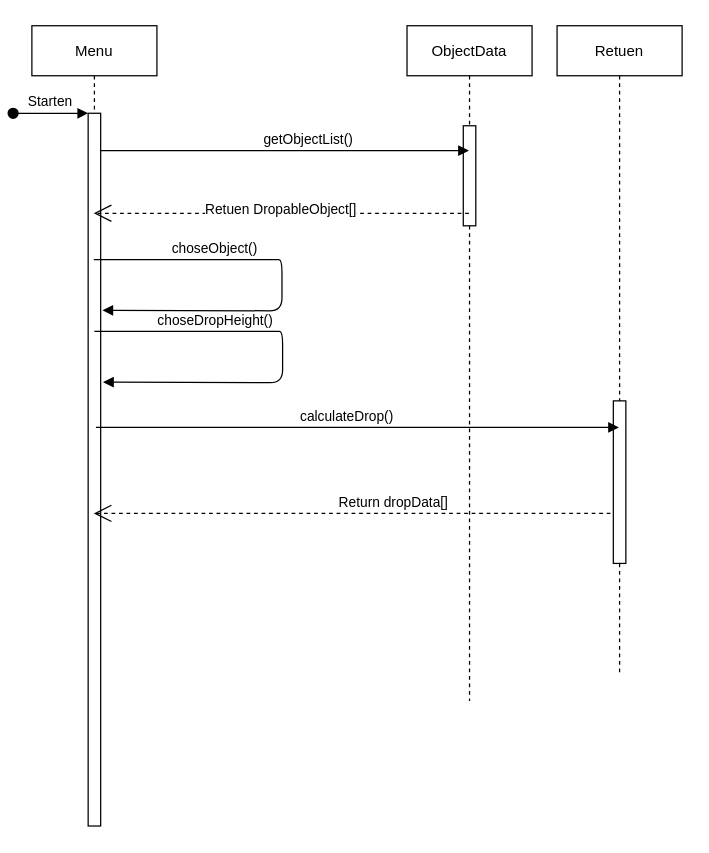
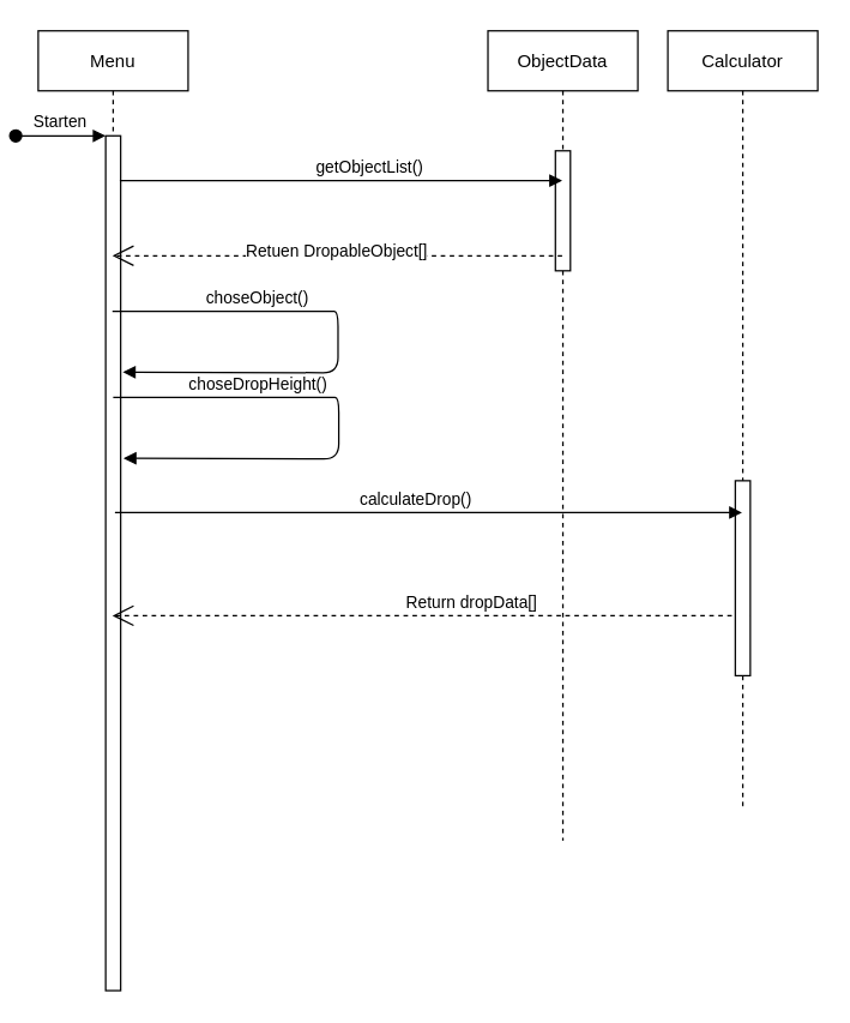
  <mxCell id="0" />
  <mxCell id="1" parent="0" />
  <mxCell id="2" value="Menu" style="shape=umlLifeline;perimeter=lifelinePerimeter;container=1;collapsible=0;recursiveResize=0;rounded=0;shadow=0;strokeWidth=1;" vertex="1" parent="1"><mxGeometry x="20" y="20" width="100" height="640" as="geometry" /></mxCell>
  <mxCell id="3" value="" style="points=[];perimeter=orthogonalPerimeter;rounded=0;shadow=0;strokeWidth=1;" vertex="1" parent="2"><mxGeometry x="45" y="70" width="10" height="570" as="geometry" /></mxCell>
  <mxCell id="4" value="Starten" style="verticalAlign=bottom;startArrow=oval;endArrow=block;startSize=8;shadow=0;strokeWidth=1;" edge="1" parent="2" target="3"><mxGeometry relative="1" as="geometry"><mxPoint x="-15" y="70" as="sourcePoint" /></mxGeometry></mxCell>
  <mxCell id="5" value="ObjectData" style="shape=umlLifeline;perimeter=lifelinePerimeter;container=1;collapsible=0;recursiveResize=0;rounded=0;shadow=0;strokeWidth=1;" vertex="1" parent="1"><mxGeometry x="320" y="20" width="100" height="540" as="geometry" /></mxCell>
  <mxCell id="6" value="" style="points=[];perimeter=orthogonalPerimeter;rounded=0;shadow=0;strokeWidth=1;" vertex="1" parent="5"><mxGeometry x="45" y="80" width="10" height="80" as="geometry" /></mxCell>
  <mxCell id="7" value="" style="endArrow=open;dashed=1;endFill=0;endSize=12;html=1;rounded=0;" edge="1" parent="5" target="2"><mxGeometry width="160" relative="1" as="geometry"><mxPoint x="174.67" y="390" as="sourcePoint" /><mxPoint x="55.003" y="390" as="targetPoint" /><Array as="points"><mxPoint x="135.17" y="390" /></Array></mxGeometry></mxCell>
  <mxCell id="8" value="Return dropData[]" style="edgeLabel;html=1;align=center;verticalAlign=middle;resizable=0;points=[];" vertex="1" connectable="0" parent="7"><mxGeometry x="-0.146" y="-5" relative="1" as="geometry"><mxPoint x="-4" y="-5" as="offset" /></mxGeometry></mxCell>
  <mxCell id="9" value="" style="endArrow=open;dashed=1;endFill=0;endSize=12;html=1;rounded=0;" edge="1" parent="1" source="5" target="2"><mxGeometry width="160" relative="1" as="geometry"><mxPoint x="300" y="190" as="sourcePoint" /><mxPoint x="270" y="170" as="targetPoint" /><Array as="points"><mxPoint x="330" y="170" /></Array></mxGeometry></mxCell>
  <mxCell id="10" value="Retuen DropableObject[]" style="edgeLabel;html=1;align=center;verticalAlign=middle;resizable=0;points=[];" vertex="1" connectable="0" parent="9"><mxGeometry x="0.005" y="-4" relative="1" as="geometry"><mxPoint as="offset" /></mxGeometry></mxCell>
- <mxCell id="11" value="Retuen" style="shape=umlLifeline;perimeter=lifelinePerimeter;container=1;collapsible=0;recursiveResize=0;rounded=0;shadow=0;strokeWidth=1;" vertex="1" parent="1"><mxGeometry x="440" y="20" width="100" height="520" as="geometry" /></mxCell>
+ <mxCell id="11" value="Calculator" style="shape=umlLifeline;perimeter=lifelinePerimeter;container=1;collapsible=0;recursiveResize=0;rounded=0;shadow=0;strokeWidth=1;" vertex="1" parent="1"><mxGeometry x="440" y="20" width="100" height="520" as="geometry" /></mxCell>
  <mxCell id="12" value="" style="points=[];perimeter=orthogonalPerimeter;rounded=0;shadow=0;strokeWidth=1;" vertex="1" parent="11"><mxGeometry x="45" y="300" width="10" height="130" as="geometry" /></mxCell>
  <mxCell id="13" value="choseObject()" style="verticalAlign=bottom;endArrow=block;shadow=0;strokeWidth=1;entryX=0.564;entryY=0.454;entryDx=0;entryDy=0;entryPerimeter=0;" edge="1" parent="1"><mxGeometry x="-0.426" relative="1" as="geometry"><mxPoint x="69.5" y="207" as="sourcePoint" /><mxPoint x="76.4" y="247.56" as="targetPoint" /><mxPoint x="1" as="offset" /><Array as="points"><mxPoint x="170" y="207" /><mxPoint x="210" y="207" /><mxPoint x="220" y="207" /><mxPoint x="220" y="248" /></Array></mxGeometry></mxCell>
  <mxCell id="14" value="calculateDrop()" style="verticalAlign=bottom;endArrow=block;shadow=0;strokeWidth=1;exitX=0.512;exitY=0.502;exitDx=0;exitDy=0;exitPerimeter=0;" edge="1" parent="1" source="2" target="11"><mxGeometry x="-0.039" relative="1" as="geometry"><mxPoint x="373.07" y="338.88" as="sourcePoint" /><mxPoint x="365" y="410" as="targetPoint" /><mxPoint as="offset" /></mxGeometry></mxCell>
  <mxCell id="15" value="getObjectList()" style="verticalAlign=bottom;endArrow=block;shadow=0;strokeWidth=1;exitX=0.544;exitY=0.156;exitDx=0;exitDy=0;exitPerimeter=0;" edge="1" parent="1" source="2" target="5"><mxGeometry x="0.13" relative="1" as="geometry"><mxPoint x="255" y="120" as="sourcePoint" /><mxPoint x="370" y="120" as="targetPoint" /><mxPoint as="offset" /></mxGeometry></mxCell>
  <mxCell id="16" value="choseDropHeight()" style="verticalAlign=bottom;endArrow=block;shadow=0;strokeWidth=1;entryX=0.564;entryY=0.454;entryDx=0;entryDy=0;entryPerimeter=0;" edge="1" parent="1"><mxGeometry x="-0.426" relative="1" as="geometry"><mxPoint x="70" y="264.5" as="sourcePoint" /><mxPoint x="76.9" y="305.06" as="targetPoint" /><mxPoint x="1" as="offset" /><Array as="points"><mxPoint x="170.5" y="264.5" /><mxPoint x="210.5" y="264.5" /><mxPoint x="220.5" y="264.5" /><mxPoint x="220.5" y="305.5" /></Array></mxGeometry></mxCell>
